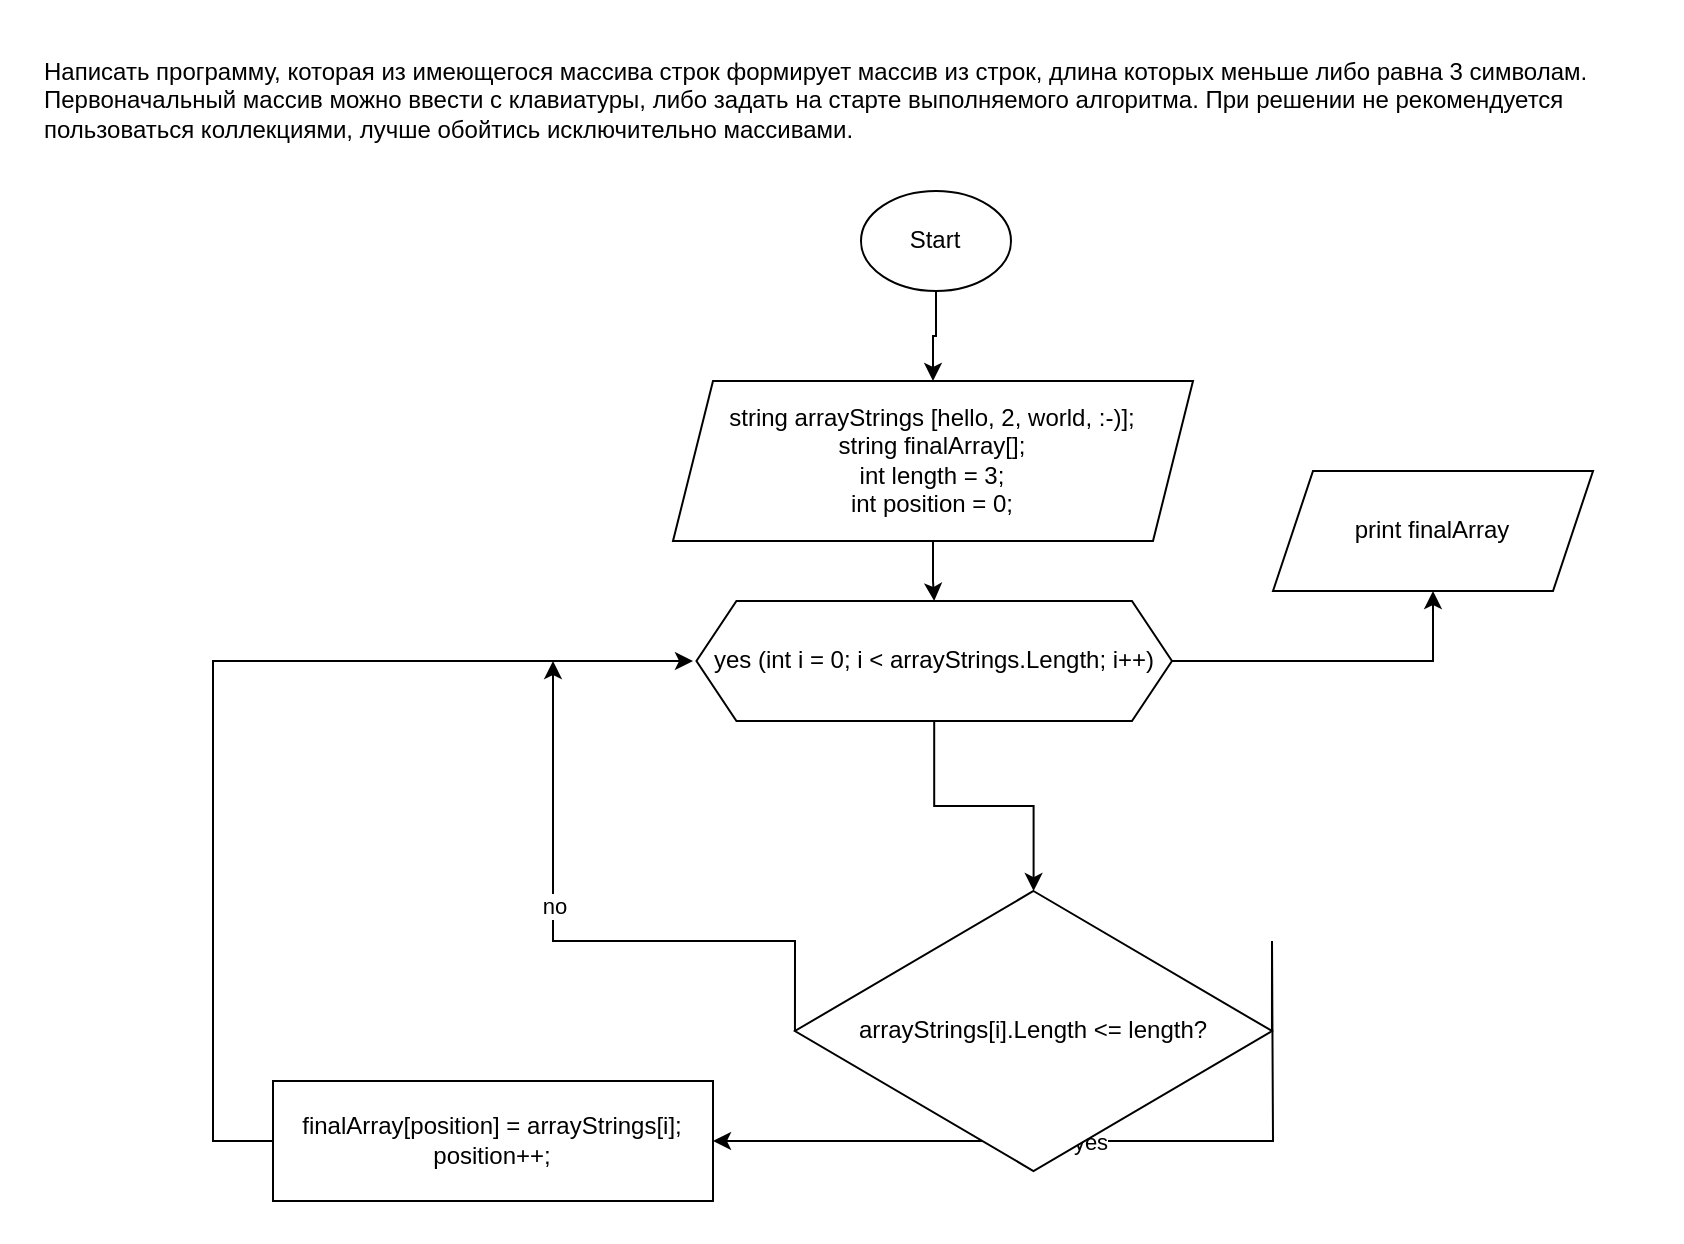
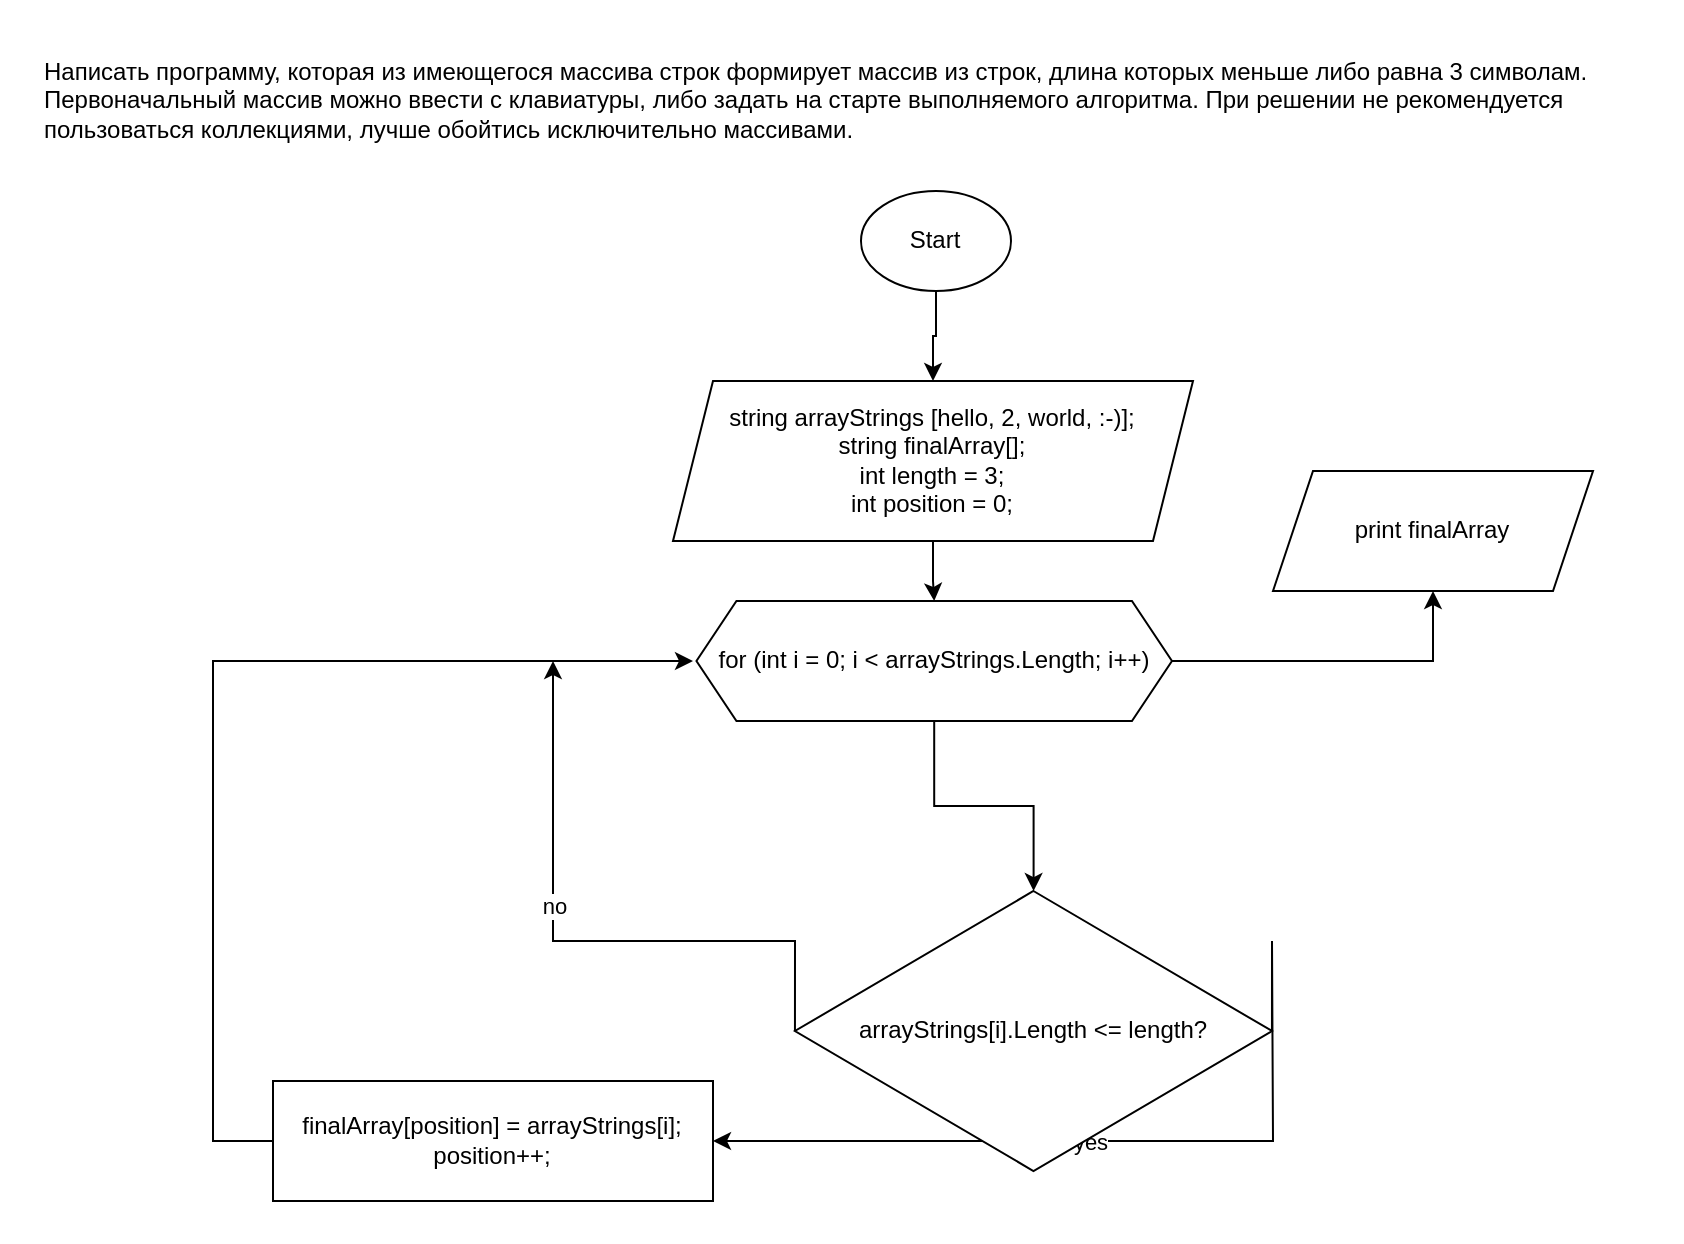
  <mxCell id="0" />
  <mxCell id="1" parent="0" />
  <mxCell id="2" value="" style="edgeStyle=orthogonalEdgeStyle;rounded=0;orthogonalLoop=1;jettySize=auto;html=1;" parent="1" source="3" target="6" edge="1"><mxGeometry relative="1" as="geometry" /></mxCell>
  <mxCell id="3" value="Start" style="ellipse;whiteSpace=wrap;html=1;" parent="1" vertex="1"><mxGeometry x="430" y="95" width="75" height="50" as="geometry" /></mxCell>
  <mxCell id="4" value="Написать программу, которая из имеющегося массива строк формирует&amp;nbsp;&lt;span style=&quot;background-color: initial;&quot;&gt;массив из строк, длина которых меньше либо равна 3 символам.&amp;nbsp;&lt;br&gt;Первоначальный массив можно ввести с клавиатуры, либо задать на старте выполняемого алгоритма. При решении не рекомендуется&amp;nbsp;&lt;br&gt;пользоваться коллекциями, лучше обойтись исключительно массивами.&lt;br&gt;&lt;/span&gt;" style="text;html=1;align=left;verticalAlign=middle;resizable=0;points=[];autosize=1;strokeColor=none;fillColor=none;" parent="1" vertex="1"><mxGeometry x="20" y="20" width="800" height="60" as="geometry" /></mxCell>
  <mxCell id="5" value="" style="edgeStyle=orthogonalEdgeStyle;rounded=0;orthogonalLoop=1;jettySize=auto;html=1;" parent="1" source="6" target="9" edge="1"><mxGeometry relative="1" as="geometry" /></mxCell>
  <mxCell id="6" value="string arrayStrings [hello, 2, world, :-)];&lt;br&gt;string finalArray[];&lt;br&gt;int length = 3;&lt;br&gt;int position = 0;" style="shape=parallelogram;perimeter=parallelogramPerimeter;whiteSpace=wrap;html=1;fixedSize=1;" parent="1" vertex="1"><mxGeometry x="336" y="190" width="260" height="80" as="geometry" /></mxCell>
  <mxCell id="7" value="" style="edgeStyle=orthogonalEdgeStyle;rounded=0;orthogonalLoop=1;jettySize=auto;html=1;" parent="1" source="9" target="14" edge="1"><mxGeometry relative="1" as="geometry" /></mxCell>
  <mxCell id="8" value="" style="edgeStyle=orthogonalEdgeStyle;rounded=0;orthogonalLoop=1;jettySize=auto;html=1;" parent="1" source="9" target="17" edge="1"><mxGeometry relative="1" as="geometry" /></mxCell>
- <mxCell id="9" value="yes (int i = 0; i &amp;lt; arrayStrings.Length; i++)" style="shape=hexagon;perimeter=hexagonPerimeter2;whiteSpace=wrap;html=1;fixedSize=1;" parent="1" vertex="1"><mxGeometry x="347.73" y="300" width="237.75" height="60" as="geometry" /></mxCell>
+ <mxCell id="9" value="for (int i = 0; i &amp;lt; arrayStrings.Length; i++)" style="shape=hexagon;perimeter=hexagonPerimeter2;whiteSpace=wrap;html=1;fixedSize=1;" parent="1" vertex="1"><mxGeometry x="347.73" y="300" width="237.75" height="60" as="geometry" /></mxCell>
  <mxCell id="10" style="edgeStyle=orthogonalEdgeStyle;rounded=0;orthogonalLoop=1;jettySize=auto;html=1;exitX=0;exitY=0.5;exitDx=0;exitDy=0;" parent="1" source="14" edge="1"><mxGeometry relative="1" as="geometry"><mxPoint x="276" y="330" as="targetPoint" /><Array as="points"><mxPoint x="276" y="470" /><mxPoint x="276" y="330" /></Array></mxGeometry></mxCell>
  <mxCell id="11" value="no" style="edgeLabel;html=1;align=center;verticalAlign=middle;resizable=0;points=[];" parent="10" vertex="1" connectable="0"><mxGeometry x="0.204" relative="1" as="geometry"><mxPoint as="offset" /></mxGeometry></mxCell>
  <mxCell id="12" style="edgeStyle=orthogonalEdgeStyle;rounded=0;orthogonalLoop=1;jettySize=auto;html=1;exitX=1;exitY=0.5;exitDx=0;exitDy=0;entryX=1;entryY=0.5;entryDx=0;entryDy=0;" edge="1" parent="1" source="14" target="16"><mxGeometry relative="1" as="geometry"><Array as="points"><mxPoint x="636" y="470" /><mxPoint x="636" y="570" /></Array></mxGeometry></mxCell>
  <mxCell id="13" value="yes" style="edgeLabel;html=1;align=center;verticalAlign=middle;resizable=0;points=[];" vertex="1" connectable="0" parent="12"><mxGeometry x="0.117" relative="1" as="geometry"><mxPoint as="offset" /></mxGeometry></mxCell>
  <mxCell id="14" value="arrayStrings[i].Length &amp;lt;= length?" style="rhombus;whiteSpace=wrap;html=1;" parent="1" vertex="1"><mxGeometry x="396.98" y="445" width="238.5" height="140" as="geometry" /></mxCell>
  <mxCell id="15" style="edgeStyle=orthogonalEdgeStyle;rounded=0;orthogonalLoop=1;jettySize=auto;html=1;exitX=0;exitY=0.5;exitDx=0;exitDy=0;" parent="1" source="16" edge="1"><mxGeometry relative="1" as="geometry"><mxPoint x="346" y="330" as="targetPoint" /><Array as="points"><mxPoint x="106" y="570" /><mxPoint x="106" y="330" /></Array></mxGeometry></mxCell>
  <mxCell id="16" value="finalArray[position] = arrayStrings[i];&lt;br&gt;position++;" style="whiteSpace=wrap;html=1;" parent="1" vertex="1"><mxGeometry x="136" y="540" width="220" height="60" as="geometry" /></mxCell>
  <mxCell id="17" value="print finalArray" style="shape=parallelogram;perimeter=parallelogramPerimeter;whiteSpace=wrap;html=1;fixedSize=1;" parent="1" vertex="1"><mxGeometry x="636" y="235" width="160.01" height="60" as="geometry" /></mxCell>
